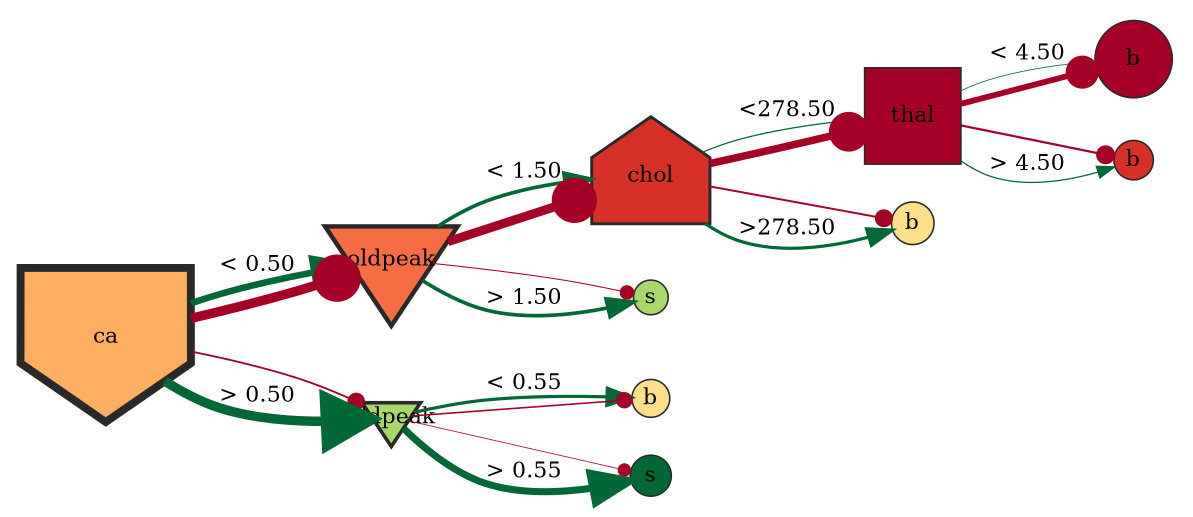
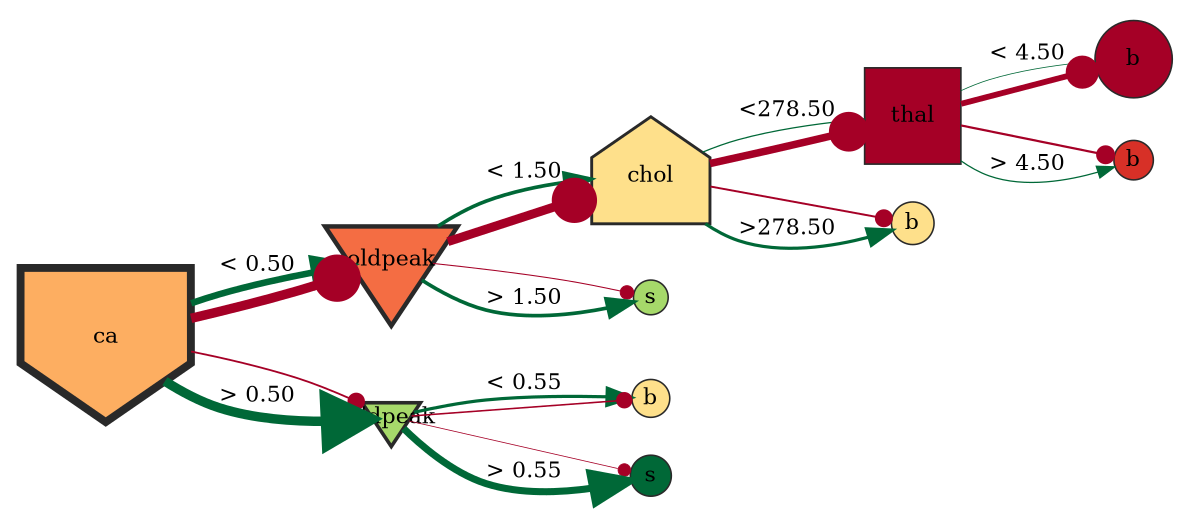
  digraph {
    bgcolor=white
    rankdir=LR
    node [color="#292929" fillcolor="#a6d96a" fixedsize=true shape=circle style="filled,setlinewidth(1.00)"]
    edge [arrowhead=normal arrowsize=3.000000 color="#006837" penwidth=6.000000]
    n1 [fillcolor="#fdae61" height=1.500000 label=ca shape=invhouse style="filled,setlinewidth(5.00)" width=1.500000]
    n2 [fillcolor="#f46d43" height=1.160606 label=oldpeak shape=invtriangle style="filled,setlinewidth(2.83)" width=1.160606]
    n3 [height=0.518182 label=oldpeak shape=invtriangle style="filled,setlinewidth(2.27)" width=0.518182]
-   n4 [fillcolor="#d73027" height=1.039394 label=chol shape=house style="filled,setlinewidth(1.84)" width=1.039394]
+   n4 [fillcolor="#fee08b" height=1.039394 label=chol shape=house style="filled,setlinewidth(1.84)" width=1.039394]
    n5 [height=0.300000 label=s width=0.300000]
    n6 [fillcolor="#fee08b" height=0.336364 label=b width=0.336364]
    n7 [fillcolor="#006837" height=0.360606 label=s width=0.360606]
    n8 [fillcolor="#a50026" height=0.845455 label=thal shape=polygon style="filled,setlinewidth(1.04)" width=0.845455]
    n9 [fillcolor="#fee08b" height=0.372727 label=b width=0.372727]
    n10 [fillcolor="#a50026" height=0.675758 label=b width=0.675758]
    n11 [fillcolor="#d73027" height=0.348485 label=b width=0.348485]
    n1 -> n2 [arrowsize=2.333333 label="< 0.50" penwidth=4.166667]
    n1 -> n2 [arrowhead=dot color="#a50026"]
    n1 -> n3 [arrowhead=dot arrowsize=1.238806 color="#a50026" penwidth=1.156716]
    n1 -> n3 [label="> 0.50"]
    n2 -> n4 [arrowsize=1.666667 label="< 1.50" penwidth=2.333333]
    n2 -> n4 [arrowhead=dot arrowsize=2.880597 color="#a50026" penwidth=5.671642]
    n2 -> n5 [arrowhead=dot arrowsize=1.059701 color="#a50026" penwidth=0.664179]
    n2 -> n5 [arrowsize=1.666667 label="> 1.50" penwidth=2.333333]
    n3 -> n6 [arrowsize=1.555556 label="< 0.55" penwidth=2.027778]
    n3 -> n6 [arrowhead=dot arrowsize=1.179104 color="#a50026" penwidth=0.992537]
    n3 -> n7 [arrowhead=dot arrowsize=1.000000 color="#a50026" penwidth=0.500000]
    n3 -> n7 [arrowsize=2.444444 label="> 0.55" penwidth=4.472222]
    n4 -> n8 [arrowsize=1.111111 label="<278.50" penwidth=0.805556]
    n4 -> n8 [arrowhead=dot arrowsize=2.552239 color="#a50026" penwidth=4.768657]
    n4 -> n9 [arrowhead=dot arrowsize=1.268657 color="#a50026" penwidth=1.238806]
    n4 -> n9 [arrowsize=1.555556 label=">278.50" penwidth=2.027778]
    n8 -> n10 [arrowsize=1.000000 label="< 4.50" penwidth=0.500000]
    n8 -> n10 [arrowhead=dot arrowsize=2.164179 color="#a50026" penwidth=3.701493]
    n8 -> n11 [arrowhead=dot arrowsize=1.328358 color="#a50026" penwidth=1.402985]
    n8 -> n11 [arrowsize=1.111111 label="> 4.50" penwidth=0.805556]
  }
